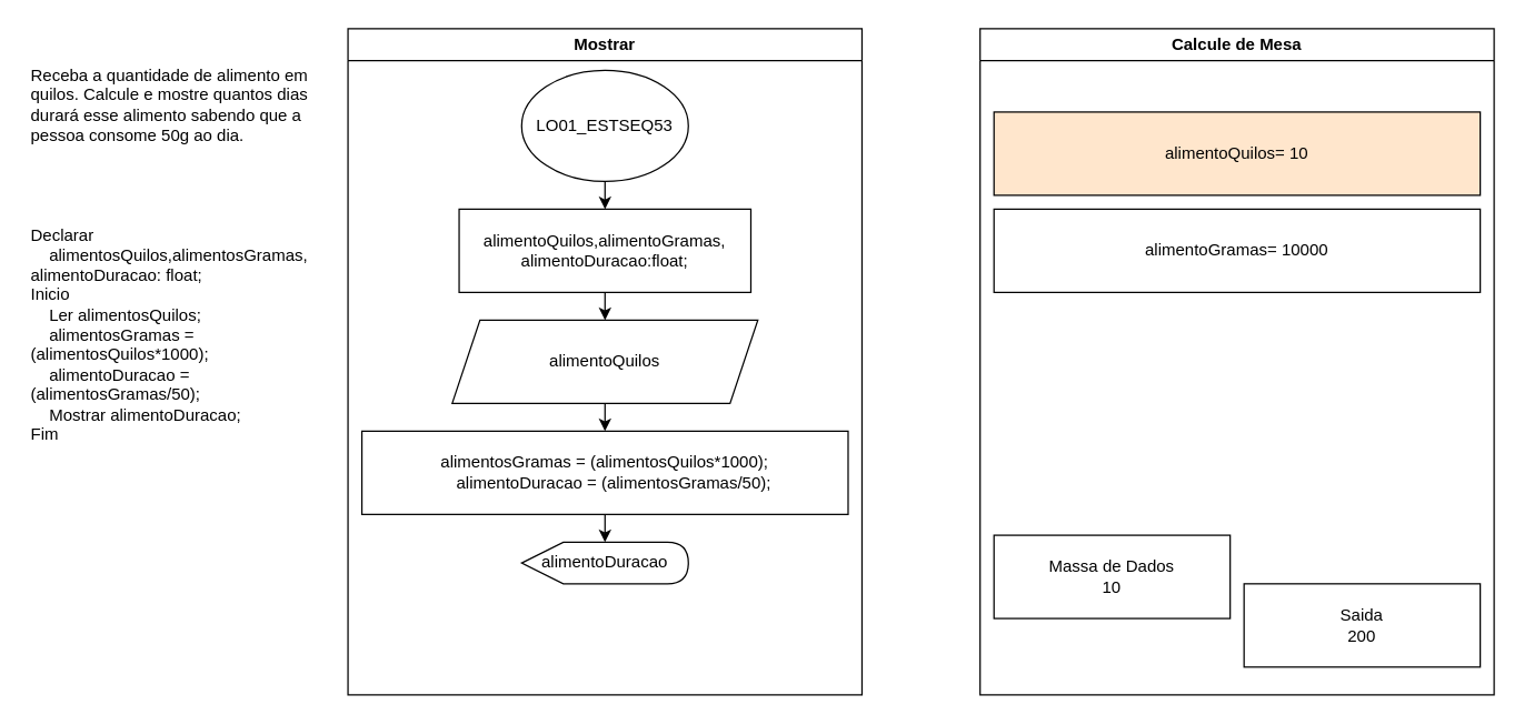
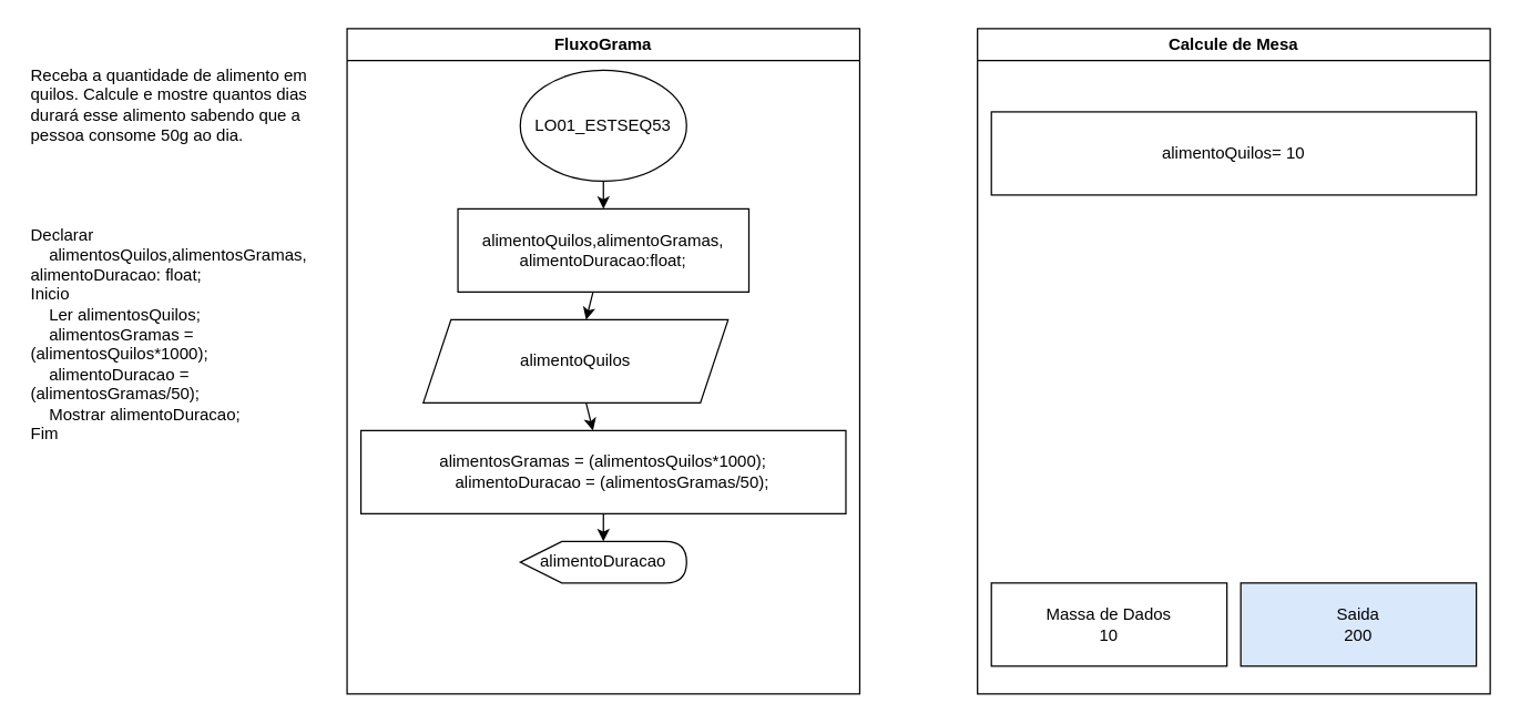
  <mxCell id="0" />
  <mxCell id="1" parent="0" />
  <mxCell id="2" value="" style="edgeStyle=none;html=1;" edge="1" parent="1" source="3" target="5"><mxGeometry relative="1" as="geometry" /></mxCell>
  <mxCell id="3" value="LO01_ESTSEQ53" style="ellipse;whiteSpace=wrap;html=1;" vertex="1" parent="1"><mxGeometry x="375" y="50" width="120" height="80" as="geometry" /></mxCell>
  <mxCell id="4" value="" style="edgeStyle=none;html=1;" edge="1" parent="1" source="5" target="7"><mxGeometry relative="1" as="geometry" /></mxCell>
  <mxCell id="5" value="alimentoQuilos,alimentoGramas, alimentoDuracao:float;" style="rounded=0;whiteSpace=wrap;html=1;" vertex="1" parent="1"><mxGeometry x="330" y="150" width="210" height="60" as="geometry" /></mxCell>
  <mxCell id="6" value="" style="edgeStyle=none;html=1;" edge="1" parent="1" source="7" target="9"><mxGeometry relative="1" as="geometry" /></mxCell>
- <mxCell id="7" value="alimentoQuilos" style="shape=parallelogram;perimeter=parallelogramPerimeter;whiteSpace=wrap;html=1;fixedSize=1;" vertex="1" parent="1"><mxGeometry x="325" y="230" width="220" height="60" as="geometry" /></mxCell>
+ <mxCell id="7" value="alimentoQuilos" style="shape=parallelogram;perimeter=parallelogramPerimeter;whiteSpace=wrap;html=1;fixedSize=1;" vertex="1" parent="1"><mxGeometry x="305" y="230" width="220" height="60" as="geometry" /></mxCell>
  <mxCell id="8" value="" style="edgeStyle=none;html=1;" edge="1" parent="1" source="9" target="10"><mxGeometry relative="1" as="geometry" /></mxCell>
  <mxCell id="9" value="&lt;span style=&quot;color: rgb(0, 0, 0); text-align: left;&quot;&gt;alimentosGramas = (alimentosQuilos*1000);&lt;/span&gt;&lt;br style=&quot;color: rgb(63, 63, 63); scrollbar-color: rgb(226, 226, 226) rgb(251, 251, 251); padding: 0px; margin: 0px; text-align: left;&quot;&gt;&lt;span style=&quot;color: rgb(0, 0, 0); text-align: left;&quot;&gt;&amp;nbsp; &amp;nbsp; alimentoDuracao = (alimentosGramas/50);&lt;/span&gt;" style="rounded=0;whiteSpace=wrap;html=1;" vertex="1" parent="1"><mxGeometry x="260" y="310" width="350" height="60" as="geometry" /></mxCell>
  <mxCell id="10" value="alimentoDuracao" style="shape=display;whiteSpace=wrap;html=1;" vertex="1" parent="1"><mxGeometry x="375" y="390" width="120" height="30" as="geometry" /></mxCell>
  <mxCell id="11" value="Calcule de Mesa" style="swimlane;whiteSpace=wrap;html=1;" vertex="1" parent="1"><mxGeometry x="705" y="20" width="370" height="480" as="geometry" /></mxCell>
- <mxCell id="12" value="Massa de Dados&lt;br&gt;10" style="rounded=0;whiteSpace=wrap;html=1;" vertex="1" parent="11"><mxGeometry x="10" y="365" width="170" height="60" as="geometry" /></mxCell>
- <mxCell id="13" value="Saida&lt;br&gt;200" style="rounded=0;whiteSpace=wrap;html=1;" vertex="1" parent="11"><mxGeometry x="190" y="400" width="170" height="60" as="geometry" /></mxCell>
- <mxCell id="14" value="alimentoGramas= 10000" style="rounded=0;whiteSpace=wrap;html=1;" vertex="1" parent="11"><mxGeometry x="10" y="130" width="350" height="60" as="geometry" /></mxCell>
- <mxCell id="15" value="alimentoQuilos= 10" style="rounded=0;whiteSpace=wrap;html=1;fillColor=#ffe6cc;" vertex="1" parent="1"><mxGeometry x="715" y="80" width="350" height="60" as="geometry" /></mxCell>
- <mxCell id="16" value="Mostrar" style="swimlane;whiteSpace=wrap;html=1;" vertex="1" parent="1"><mxGeometry x="250" y="20" width="370" height="480" as="geometry" /></mxCell>
+ <mxCell id="12" value="Massa de Dados&lt;br&gt;10" style="rounded=0;whiteSpace=wrap;html=1;" vertex="1" parent="11"><mxGeometry x="10" y="400" width="170" height="60" as="geometry" /></mxCell>
+ <mxCell id="13" value="Saida&lt;br&gt;200" style="rounded=0;whiteSpace=wrap;html=1;fillColor=#dae8fc;" vertex="1" parent="11"><mxGeometry x="190" y="400" width="170" height="60" as="geometry" /></mxCell>
+ <mxCell id="15" value="alimentoQuilos= 10" style="rounded=0;whiteSpace=wrap;html=1;" vertex="1" parent="1"><mxGeometry x="715" y="80" width="350" height="60" as="geometry" /></mxCell>
+ <mxCell id="16" value="FluxoGrama" style="swimlane;whiteSpace=wrap;html=1;" vertex="1" parent="1"><mxGeometry x="250" y="20" width="370" height="480" as="geometry" /></mxCell>
  <mxCell id="17" value="Receba a quantidade de alimento em quilos. Calcule e mostre quantos dias durará esse alimento sabendo que a pessoa consome 50g ao dia.&#10;&#10;&#10;&#10;&#10;Declarar&#10;    alimentosQuilos,alimentosGramas, alimentoDuracao: float; &#10;Inicio&#10;    Ler alimentosQuilos;&#10;    alimentosGramas = (alimentosQuilos*1000);&#10;    alimentoDuracao = (alimentosGramas/50);&#10;    Mostrar alimentoDuracao;&#10;Fim" style="text;whiteSpace=wrap;" vertex="1" parent="1"><mxGeometry x="20" y="40" width="220" height="460" as="geometry" /></mxCell>
